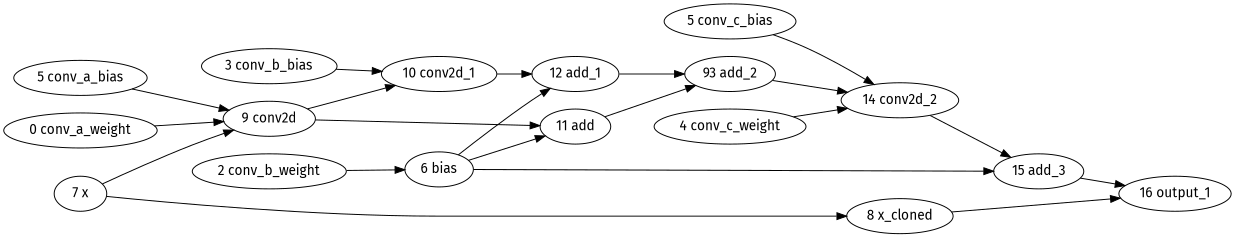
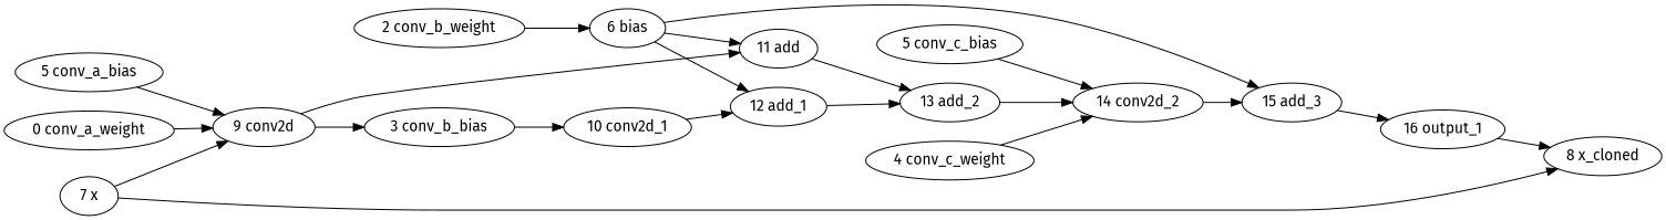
  strict digraph {
    fontname="Fira Sans"
    rankdir=LR
    node [fontname="Fira Sans" type=get_attr]
    edge [fontname="Fira Sans"]
    "9 conv2d" [type=conv2d]
    "0 conv_a_weight"
    "10 conv2d_1" [type=conv2d]
    "11 add" [type=add]
    n5 [label="5 conv_a_bias"]
    "2 conv_b_weight"
    "6 bias"
    "12 add_1" [type=add]
    "3 conv_b_bias"
    "14 conv2d_2" [type=conv2d]
    "4 conv_c_weight"
    "15 add_3" [type=add]
    "5 conv_c_bias"
-   "13 add_2" [type=add label="93 add_2"]
+   "13 add_2" [type=add]
    "16 output_1" [type=output]
    "7 x" [type=input]
    "8 x_cloned" [type=clone]
-   "9 conv2d" -> "10 conv2d_1"
+   "9 conv2d" -> "3 conv_b_bias"
    "9 conv2d" -> "11 add"
    "0 conv_a_weight" -> "9 conv2d"
    "10 conv2d_1" -> "12 add_1"
    "11 add" -> "13 add_2"
    n5 -> "9 conv2d"
    "2 conv_b_weight" -> "6 bias"
    "6 bias" -> "11 add"
    "6 bias" -> "12 add_1"
    "6 bias" -> "15 add_3"
    "12 add_1" -> "13 add_2"
    "3 conv_b_bias" -> "10 conv2d_1"
    "14 conv2d_2" -> "15 add_3"
    "4 conv_c_weight" -> "14 conv2d_2"
    "15 add_3" -> "16 output_1"
    "5 conv_c_bias" -> "14 conv2d_2"
    "13 add_2" -> "14 conv2d_2"
    "7 x" -> "9 conv2d"
    "7 x" -> "8 x_cloned"
-   "8 x_cloned" -> "16 output_1"
+   "16 output_1" -> "8 x_cloned"
  }
